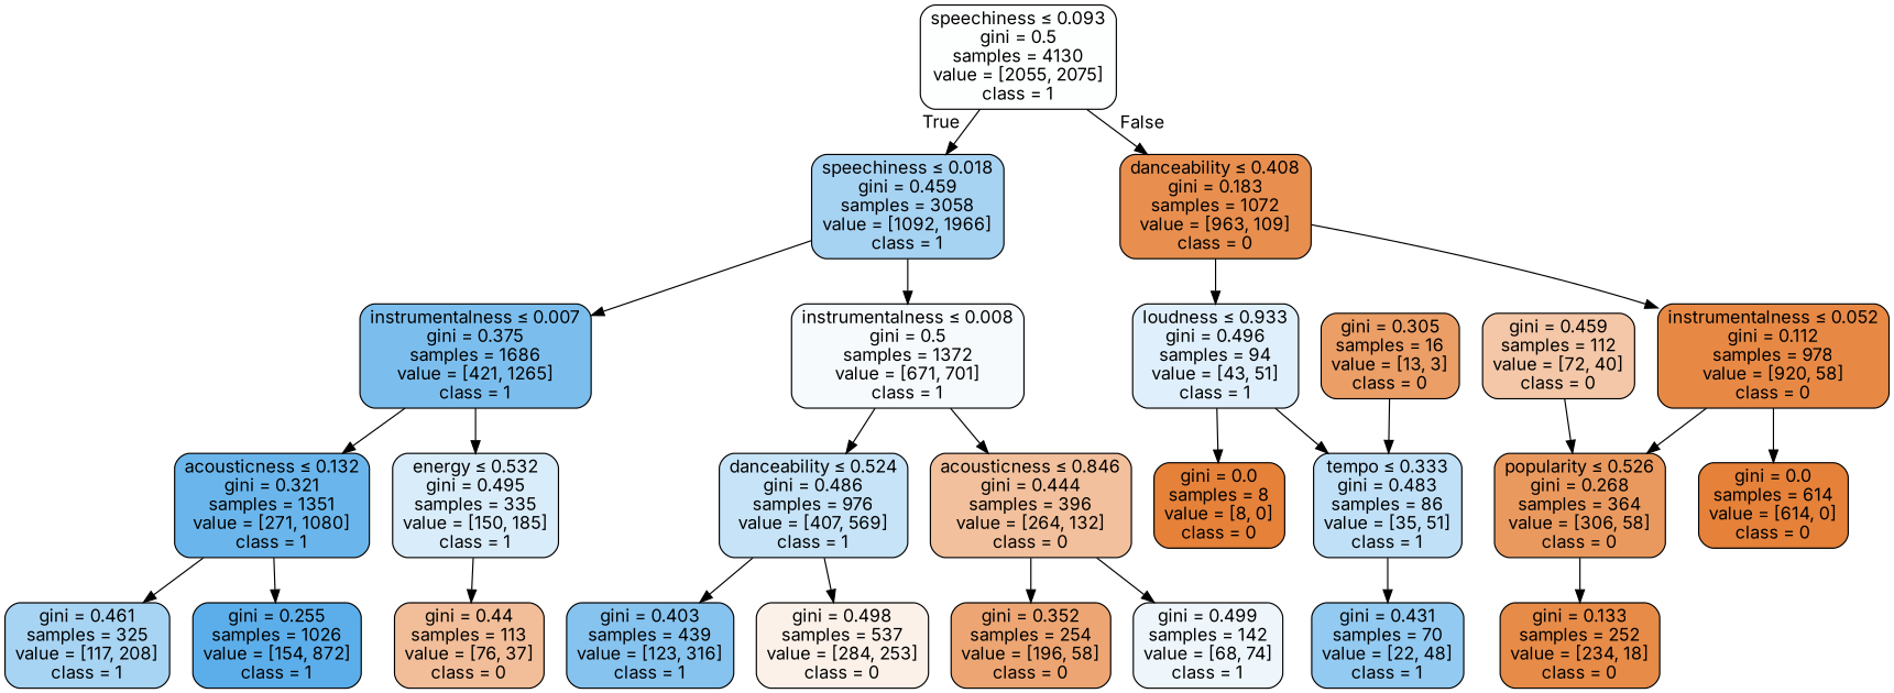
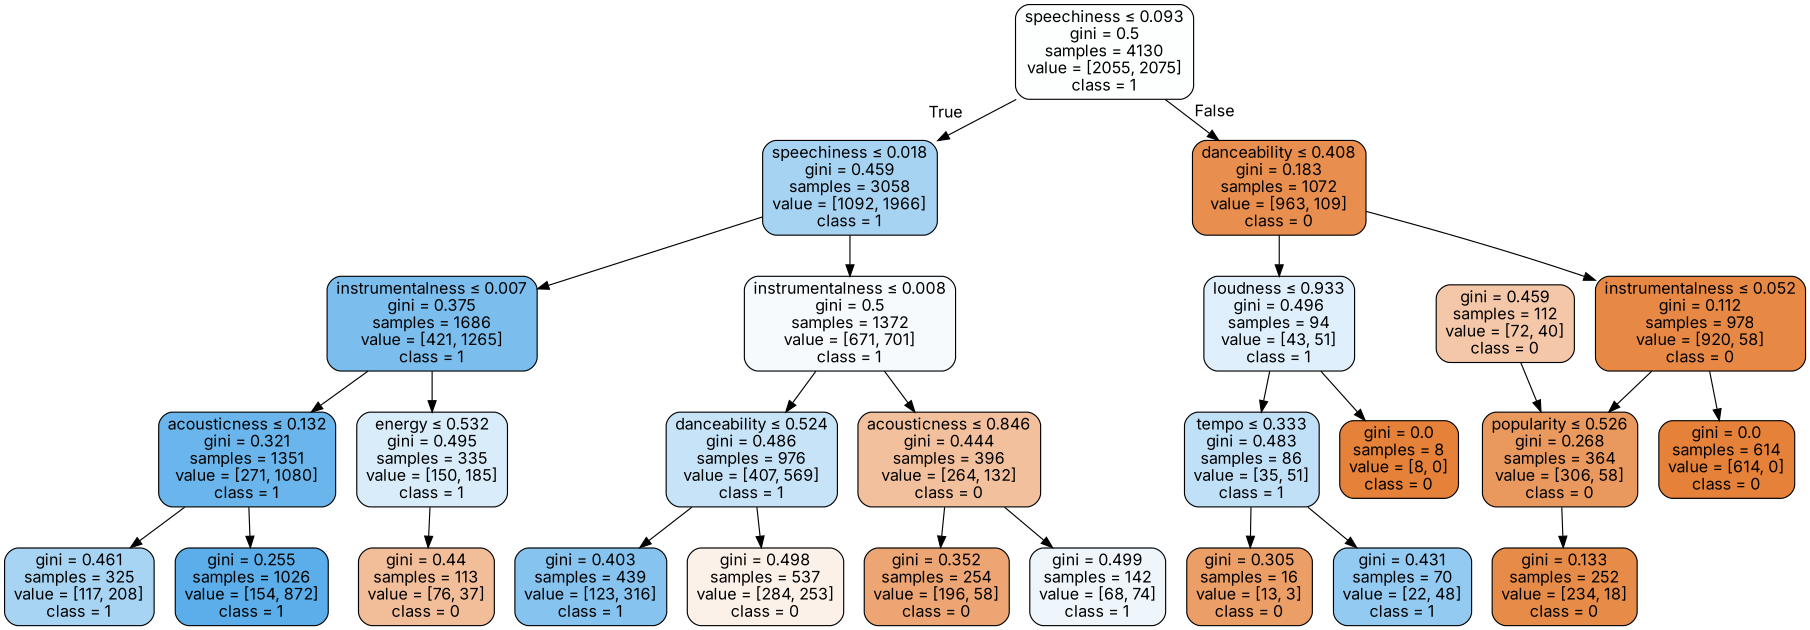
  digraph {
    fontname=Inter
    node [color=black fillcolor="#e58139ff" fontname=Inter shape=box style="filled, rounded"]
    edge [fontname=Inter]
    n1 [fillcolor="#399de502" label=<speechiness &le; 0.093<br/>gini = 0.5<br/>samples = 4130<br/>value = [2055, 2075]<br/>class = 1>]
    n2 [fillcolor="#399de571" label=<speechiness &le; 0.018<br/>gini = 0.459<br/>samples = 3058<br/>value = [1092, 1966]<br/>class = 1>]
    n3 [fillcolor="#e58139e2" label=<danceability &le; 0.408<br/>gini = 0.183<br/>samples = 1072<br/>value = [963, 109]<br/>class = 0>]
    n4 [fillcolor="#399de5aa" label=<instrumentalness &le; 0.007<br/>gini = 0.375<br/>samples = 1686<br/>value = [421, 1265]<br/>class = 1>]
    n5 [fillcolor="#399de50b" label=<instrumentalness &le; 0.008<br/>gini = 0.5<br/>samples = 1372<br/>value = [671, 701]<br/>class = 1>]
    n6 [fillcolor="#399de528" label=<loudness &le; 0.933<br/>gini = 0.496<br/>samples = 94<br/>value = [43, 51]<br/>class = 1>]
    n7 [fillcolor="#e58139ef" label=<instrumentalness &le; 0.052<br/>gini = 0.112<br/>samples = 978<br/>value = [920, 58]<br/>class = 0>]
    n8 [fillcolor="#399de5bf" label=<acousticness &le; 0.132<br/>gini = 0.321<br/>samples = 1351<br/>value = [271, 1080]<br/>class = 1>]
    n9 [fillcolor="#399de530" label=<energy &le; 0.532<br/>gini = 0.495<br/>samples = 335<br/>value = [150, 185]<br/>class = 1>]
    n10 [fillcolor="#399de549" label=<danceability &le; 0.524<br/>gini = 0.486<br/>samples = 976<br/>value = [407, 569]<br/>class = 1>]
    n11 [fillcolor="#e581397f" label=<acousticness &le; 0.846<br/>gini = 0.444<br/>samples = 396<br/>value = [264, 132]<br/>class = 0>]
    n12 [fillcolor="#399de570" label=<gini = 0.461<br/>samples = 325<br/>value = [117, 208]<br/>class = 1>]
    n13 [fillcolor="#399de5d2" label=<gini = 0.255<br/>samples = 1026<br/>value = [154, 872]<br/>class = 1>]
    n14 [fillcolor="#e5813983" label=<gini = 0.44<br/>samples = 113<br/>value = [76, 37]<br/>class = 0>]
    n15 [fillcolor="#399de59c" label=<gini = 0.403<br/>samples = 439<br/>value = [123, 316]<br/>class = 1>]
    n16 [fillcolor="#e581391c" label=<gini = 0.498<br/>samples = 537<br/>value = [284, 253]<br/>class = 0>]
    n17 [fillcolor="#e58139b4" label=<gini = 0.352<br/>samples = 254<br/>value = [196, 58]<br/>class = 0>]
    n18 [fillcolor="#399de515" label=<gini = 0.499<br/>samples = 142<br/>value = [68, 74]<br/>class = 1>]
    n19 [fillcolor="#399de550" label=<tempo &le; 0.333<br/>gini = 0.483<br/>samples = 86<br/>value = [35, 51]<br/>class = 1>]
    n20 [label=<gini = 0.0<br/>samples = 8<br/>value = [8, 0]<br/>class = 0>]
    n21 [fillcolor="#e58139cf" label=<popularity &le; 0.526<br/>gini = 0.268<br/>samples = 364<br/>value = [306, 58]<br/>class = 0>]
    n22 [label=<gini = 0.0<br/>samples = 614<br/>value = [614, 0]<br/>class = 0>]
    n23 [fillcolor="#e58139c4" label=<gini = 0.305<br/>samples = 16<br/>value = [13, 3]<br/>class = 0>]
    n24 [fillcolor="#399de58a" label=<gini = 0.431<br/>samples = 70<br/>value = [22, 48]<br/>class = 1>]
    n25 [fillcolor="#e58139eb" label=<gini = 0.133<br/>samples = 252<br/>value = [234, 18]<br/>class = 0>]
    n26 [fillcolor="#e5813971" label=<gini = 0.459<br/>samples = 112<br/>value = [72, 40]<br/>class = 0>]
    n1 -> n2 [headlabel=True labelangle=45 labeldistance=2.5]
    n1 -> n3 [headlabel=False labelangle=-45 labeldistance=2.5]
    n2 -> n4
    n2 -> n5
    n3 -> n6
    n3 -> n7
    n4 -> n8
    n4 -> n9
    n5 -> n10
    n5 -> n11
    n6 -> n19
    n6 -> n20
    n7 -> n21
    n7 -> n22
    n8 -> n12
    n8 -> n13
    n9 -> n14
    n10 -> n15
    n10 -> n16
    n11 -> n17
    n11 -> n18
-   n23 -> n19
+   n19 -> n23
    n19 -> n24
    n21 -> n25
    n26 -> n21
  }
